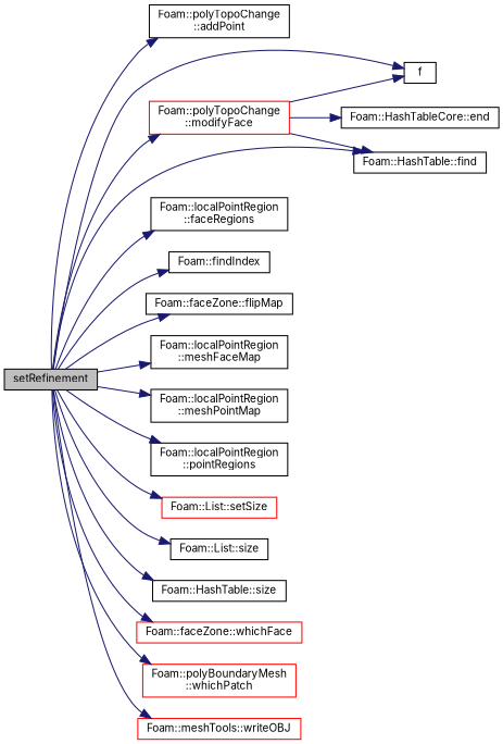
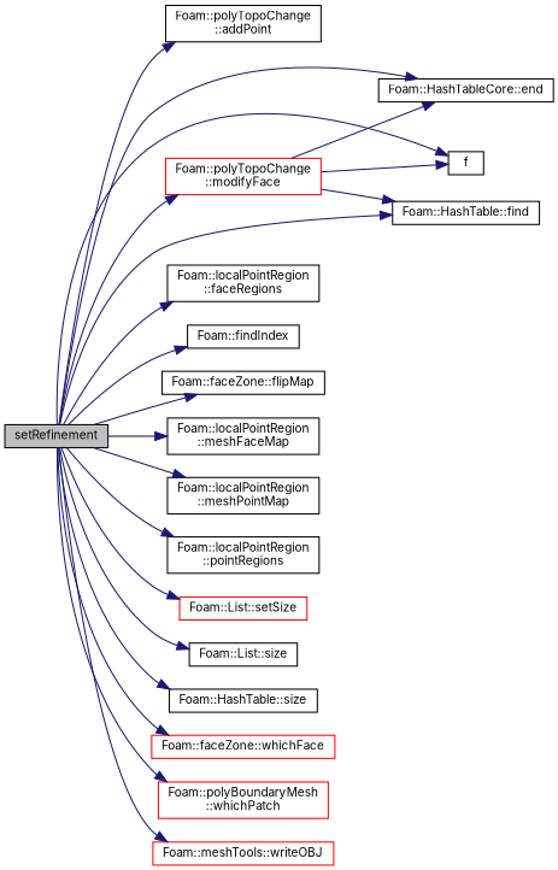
  digraph {
    fontname=Inter
    rankdir=LR
    node [color=black fontname=Inter fontsize=10 shape=record]
    edge [color=midnightblue fontname=Inter fontsize=10 labelfontname=Helvetica labelfontsize=10 style=solid]
    n1 [fillcolor=grey75 fontcolor=black height=0.2 label=setRefinement style=filled width=0.4]
    n2 [height=0.2 label="Foam::polyTopoChange\l::addPoint" width=0.4]
    n3 [height=0.2 label="Foam::HashTableCore::end" width=0.4]
    n4 [height=0.2 label=f width=0.4]
    n5 [height=0.2 label="Foam::localPointRegion\l::faceRegions" width=0.4]
    n6 [height=0.2 label="Foam::HashTable::find" width=0.4]
    n7 [height=0.2 label="Foam::findIndex" width=0.4]
    n8 [height=0.2 label="Foam::faceZone::flipMap" width=0.4]
    n9 [height=0.2 label="Foam::localPointRegion\l::meshFaceMap" width=0.4]
    n10 [height=0.2 label="Foam::localPointRegion\l::meshPointMap" width=0.4]
    n11 [color=red height=0.2 label="Foam::polyTopoChange\l::modifyFace" width=0.4]
    n12 [height=0.2 label="Foam::localPointRegion\l::pointRegions" width=0.4]
    n13 [color=red height=0.2 label="Foam::List::setSize" width=0.4]
    n14 [height=0.2 label="Foam::List::size" width=0.4]
    n15 [height=0.2 label="Foam::HashTable::size" width=0.4]
    n16 [color=red height=0.2 label="Foam::faceZone::whichFace" width=0.4]
    n17 [color=red height=0.2 label="Foam::polyBoundaryMesh\l::whichPatch" width=0.4]
    n18 [color=red height=0.2 label="Foam::meshTools::writeOBJ" width=0.4]
    n1 -> n2
+   n1 -> n3
    n1 -> n4
    n1 -> n5
    n1 -> n6
    n1 -> n7
    n1 -> n8
    n1 -> n9
    n1 -> n10
    n1 -> n11
    n1 -> n12
    n1 -> n13
    n1 -> n14
    n1 -> n15
    n1 -> n16
    n1 -> n17
    n1 -> n18
    n11 -> n3
    n11 -> n4
    n11 -> n6
  }
